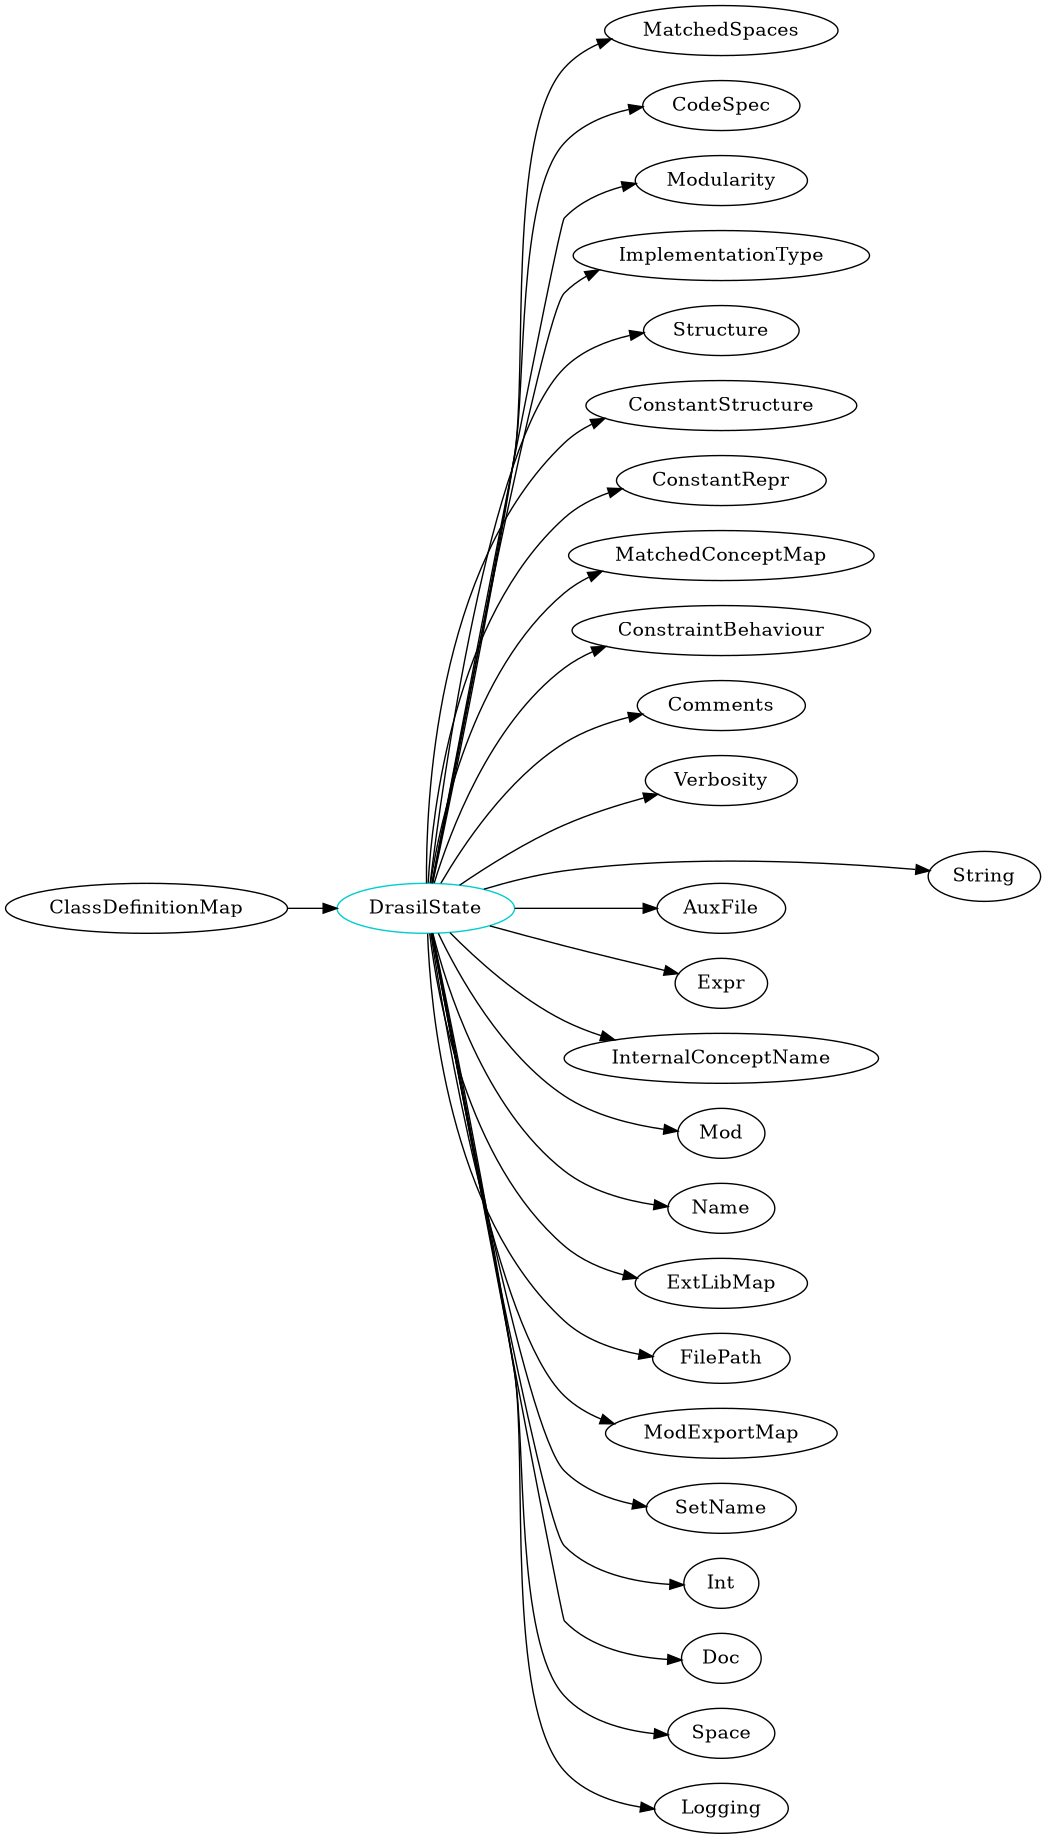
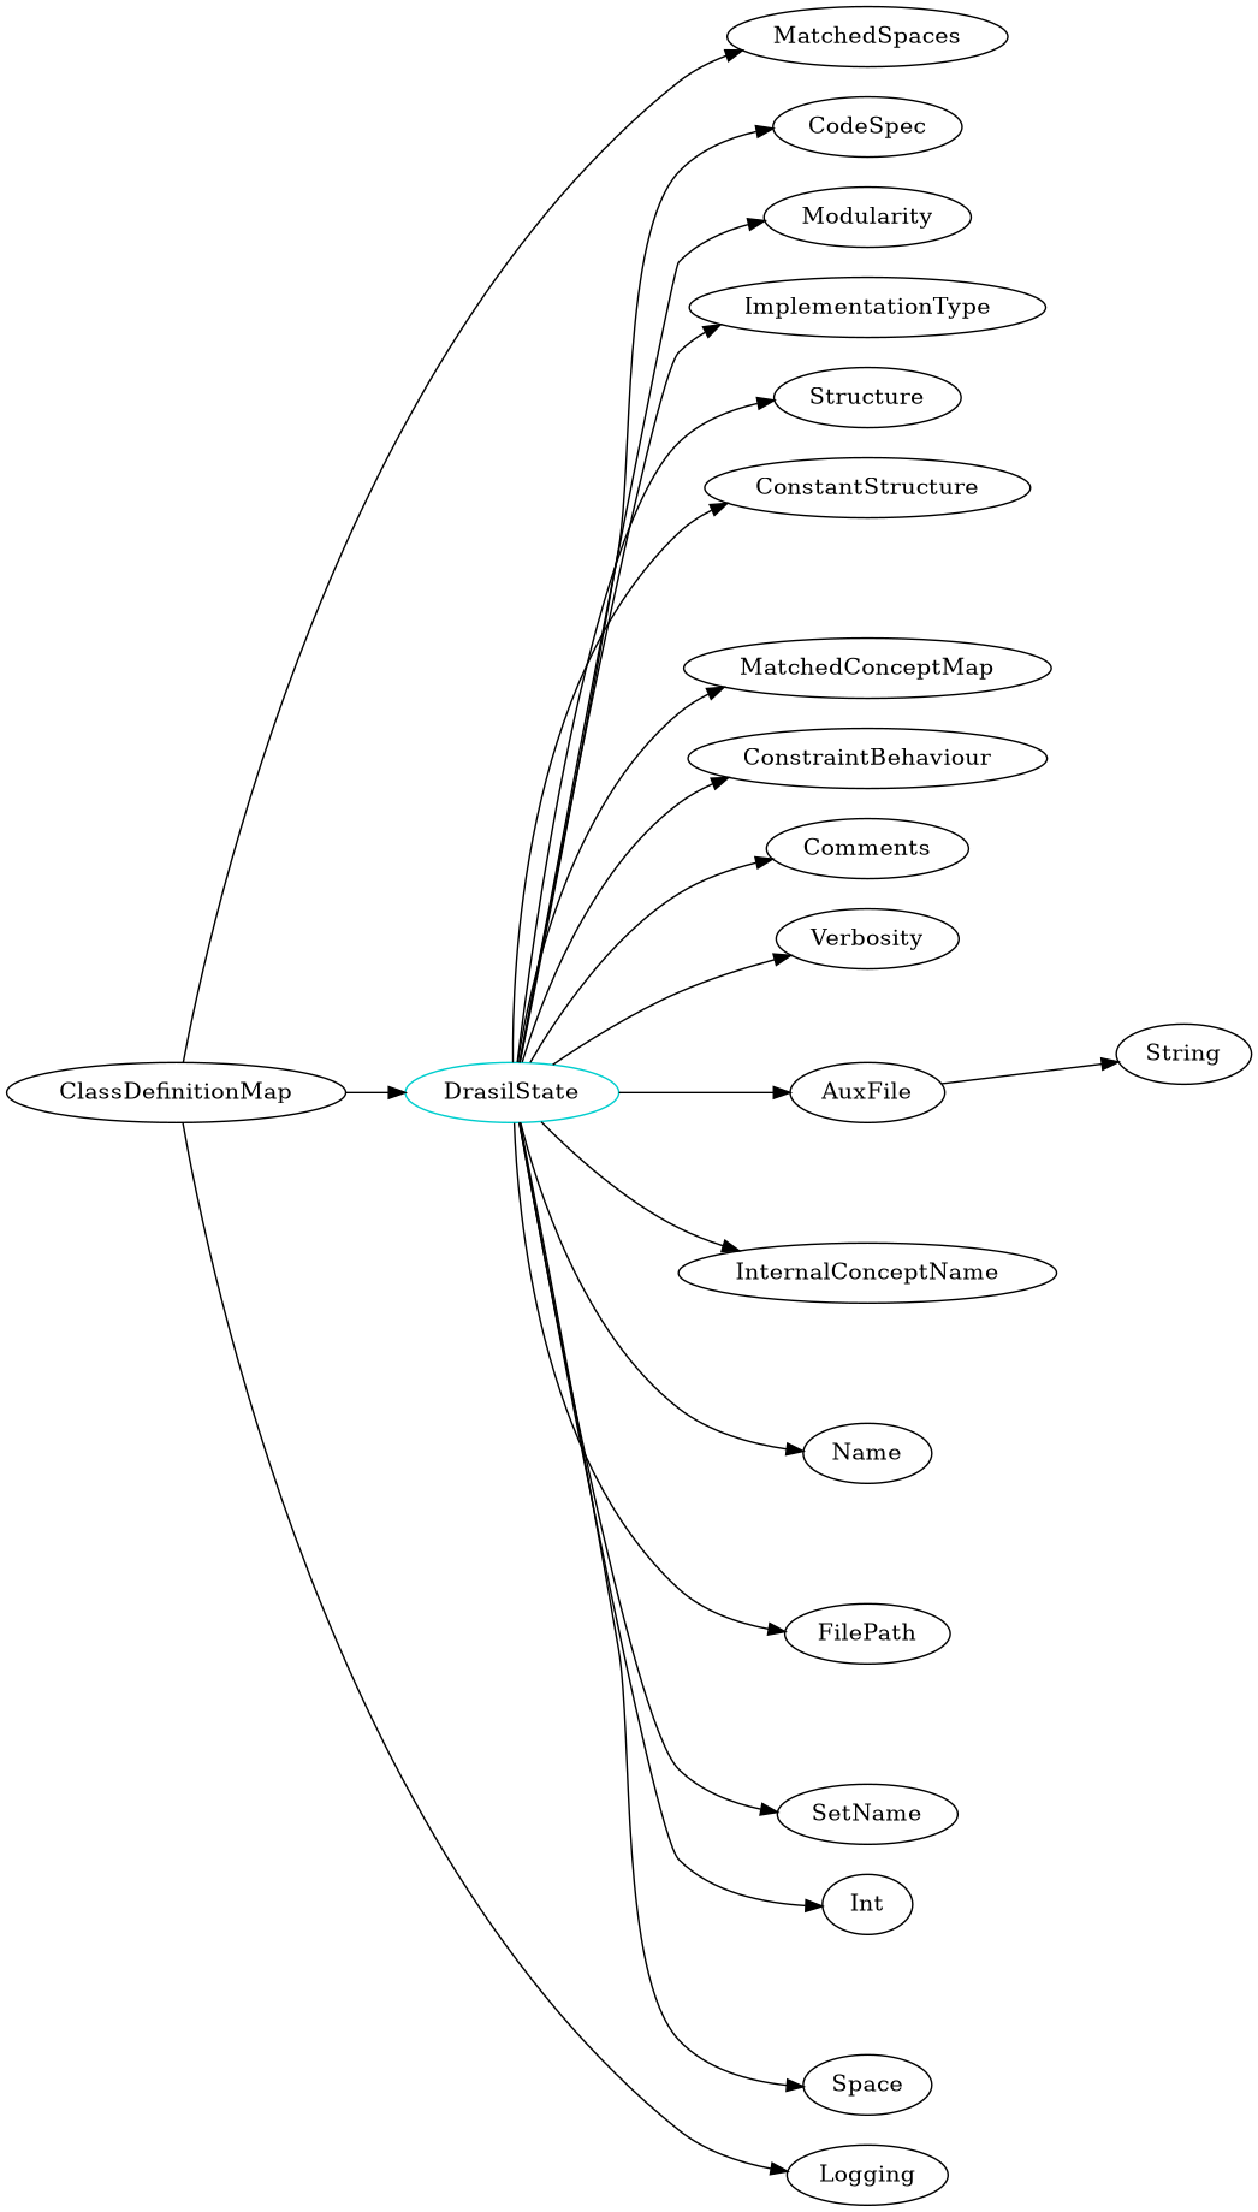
  digraph {
    rankdir=LR
    n1 [color=cyan3 label=DrasilState shape=oval]
    CodeSpec
    Modularity
    ImplementationType
    Structure
    ConstantStructure
-   ConstantRepr
    MatchedConceptMap
    MatchedSpaces
    ConstraintBehaviour
    Comments
    Verbosity
    String
    Logging
    AuxFile
-   Expr
    InternalConceptName
-   Mod
    Name
-   ExtLibMap
    FilePath
-   ModExportMap
    SetName
    Int
-   Doc
    Space
    ClassDefinitionMap
    n1 -> CodeSpec
    n1 -> Modularity
    n1 -> ImplementationType
    n1 -> Structure
    n1 -> ConstantStructure
-   n1 -> ConstantRepr
    n1 -> MatchedConceptMap
-   n1 -> MatchedSpaces
+   ClassDefinitionMap -> MatchedSpaces
    n1 -> ConstraintBehaviour
    n1 -> Comments
    n1 -> Verbosity
-   n1 -> String
-   n1 -> Logging
+   AuxFile -> String
+   ClassDefinitionMap -> Logging
    n1 -> AuxFile
-   n1 -> Expr
    n1 -> InternalConceptName
-   n1 -> Mod
    n1 -> Name
-   n1 -> ExtLibMap
    n1 -> FilePath
-   n1 -> ModExportMap
    n1 -> SetName
    n1 -> Int
-   n1 -> Doc
    n1 -> Space
    ClassDefinitionMap -> n1
  }
